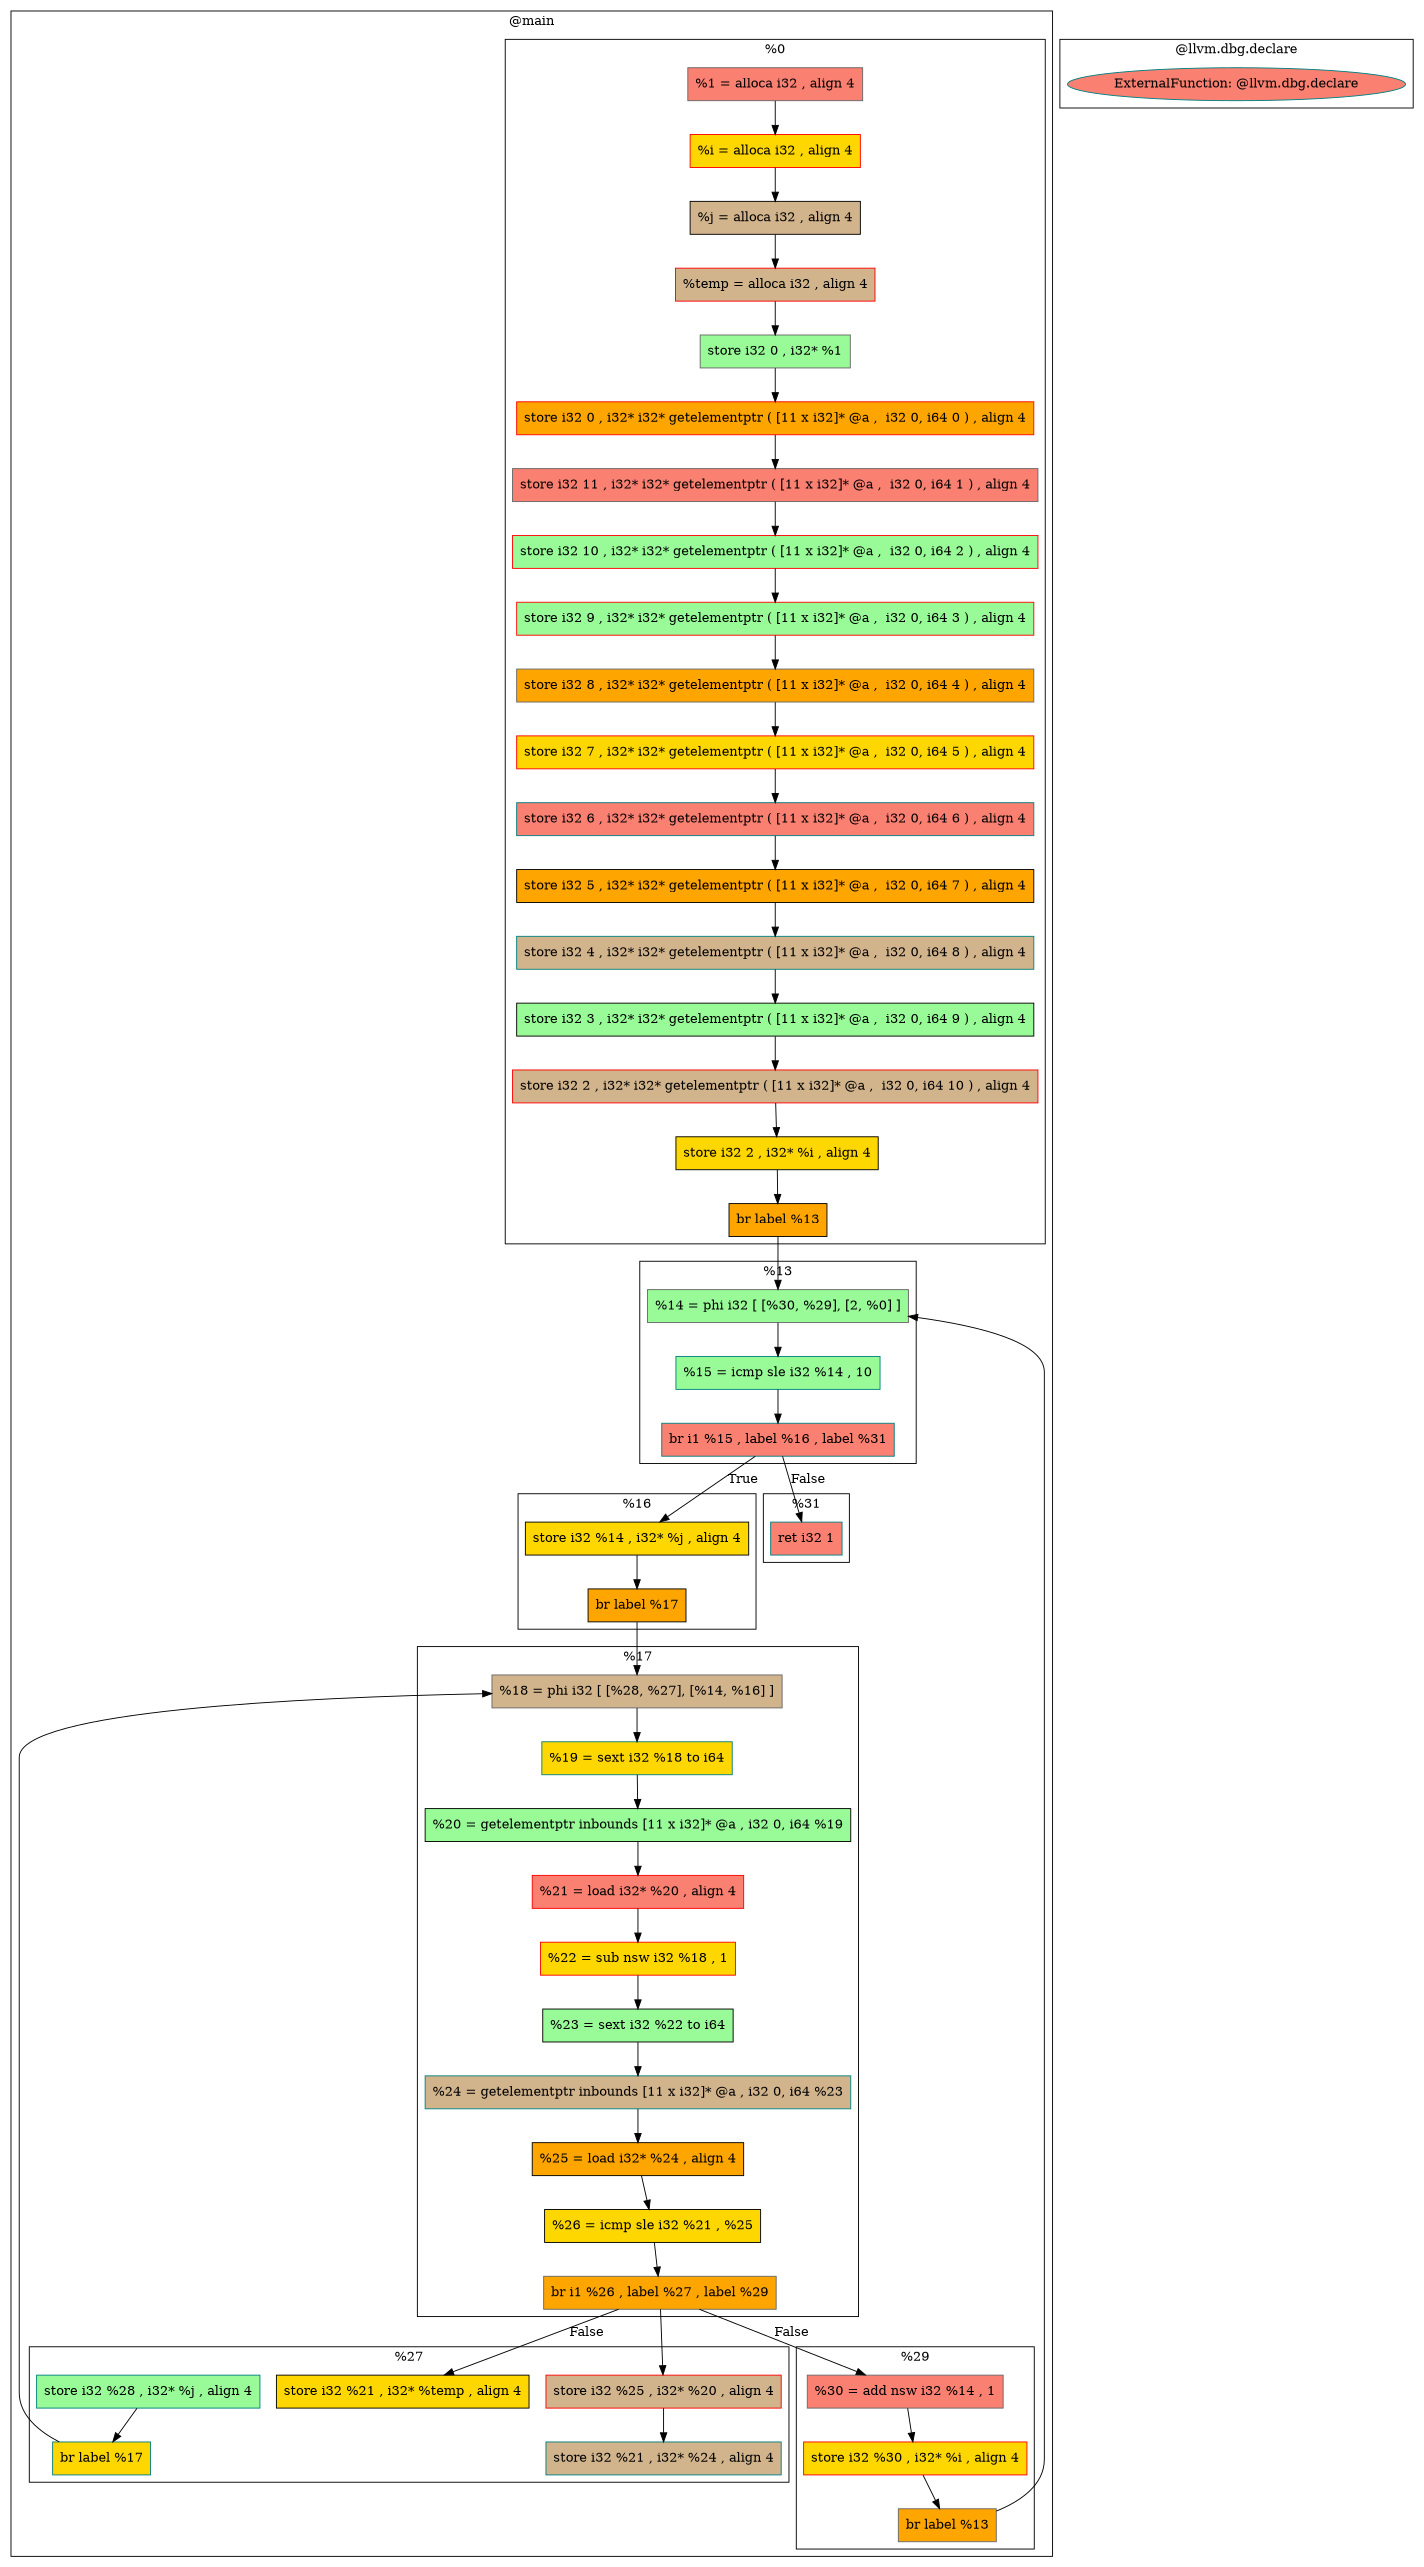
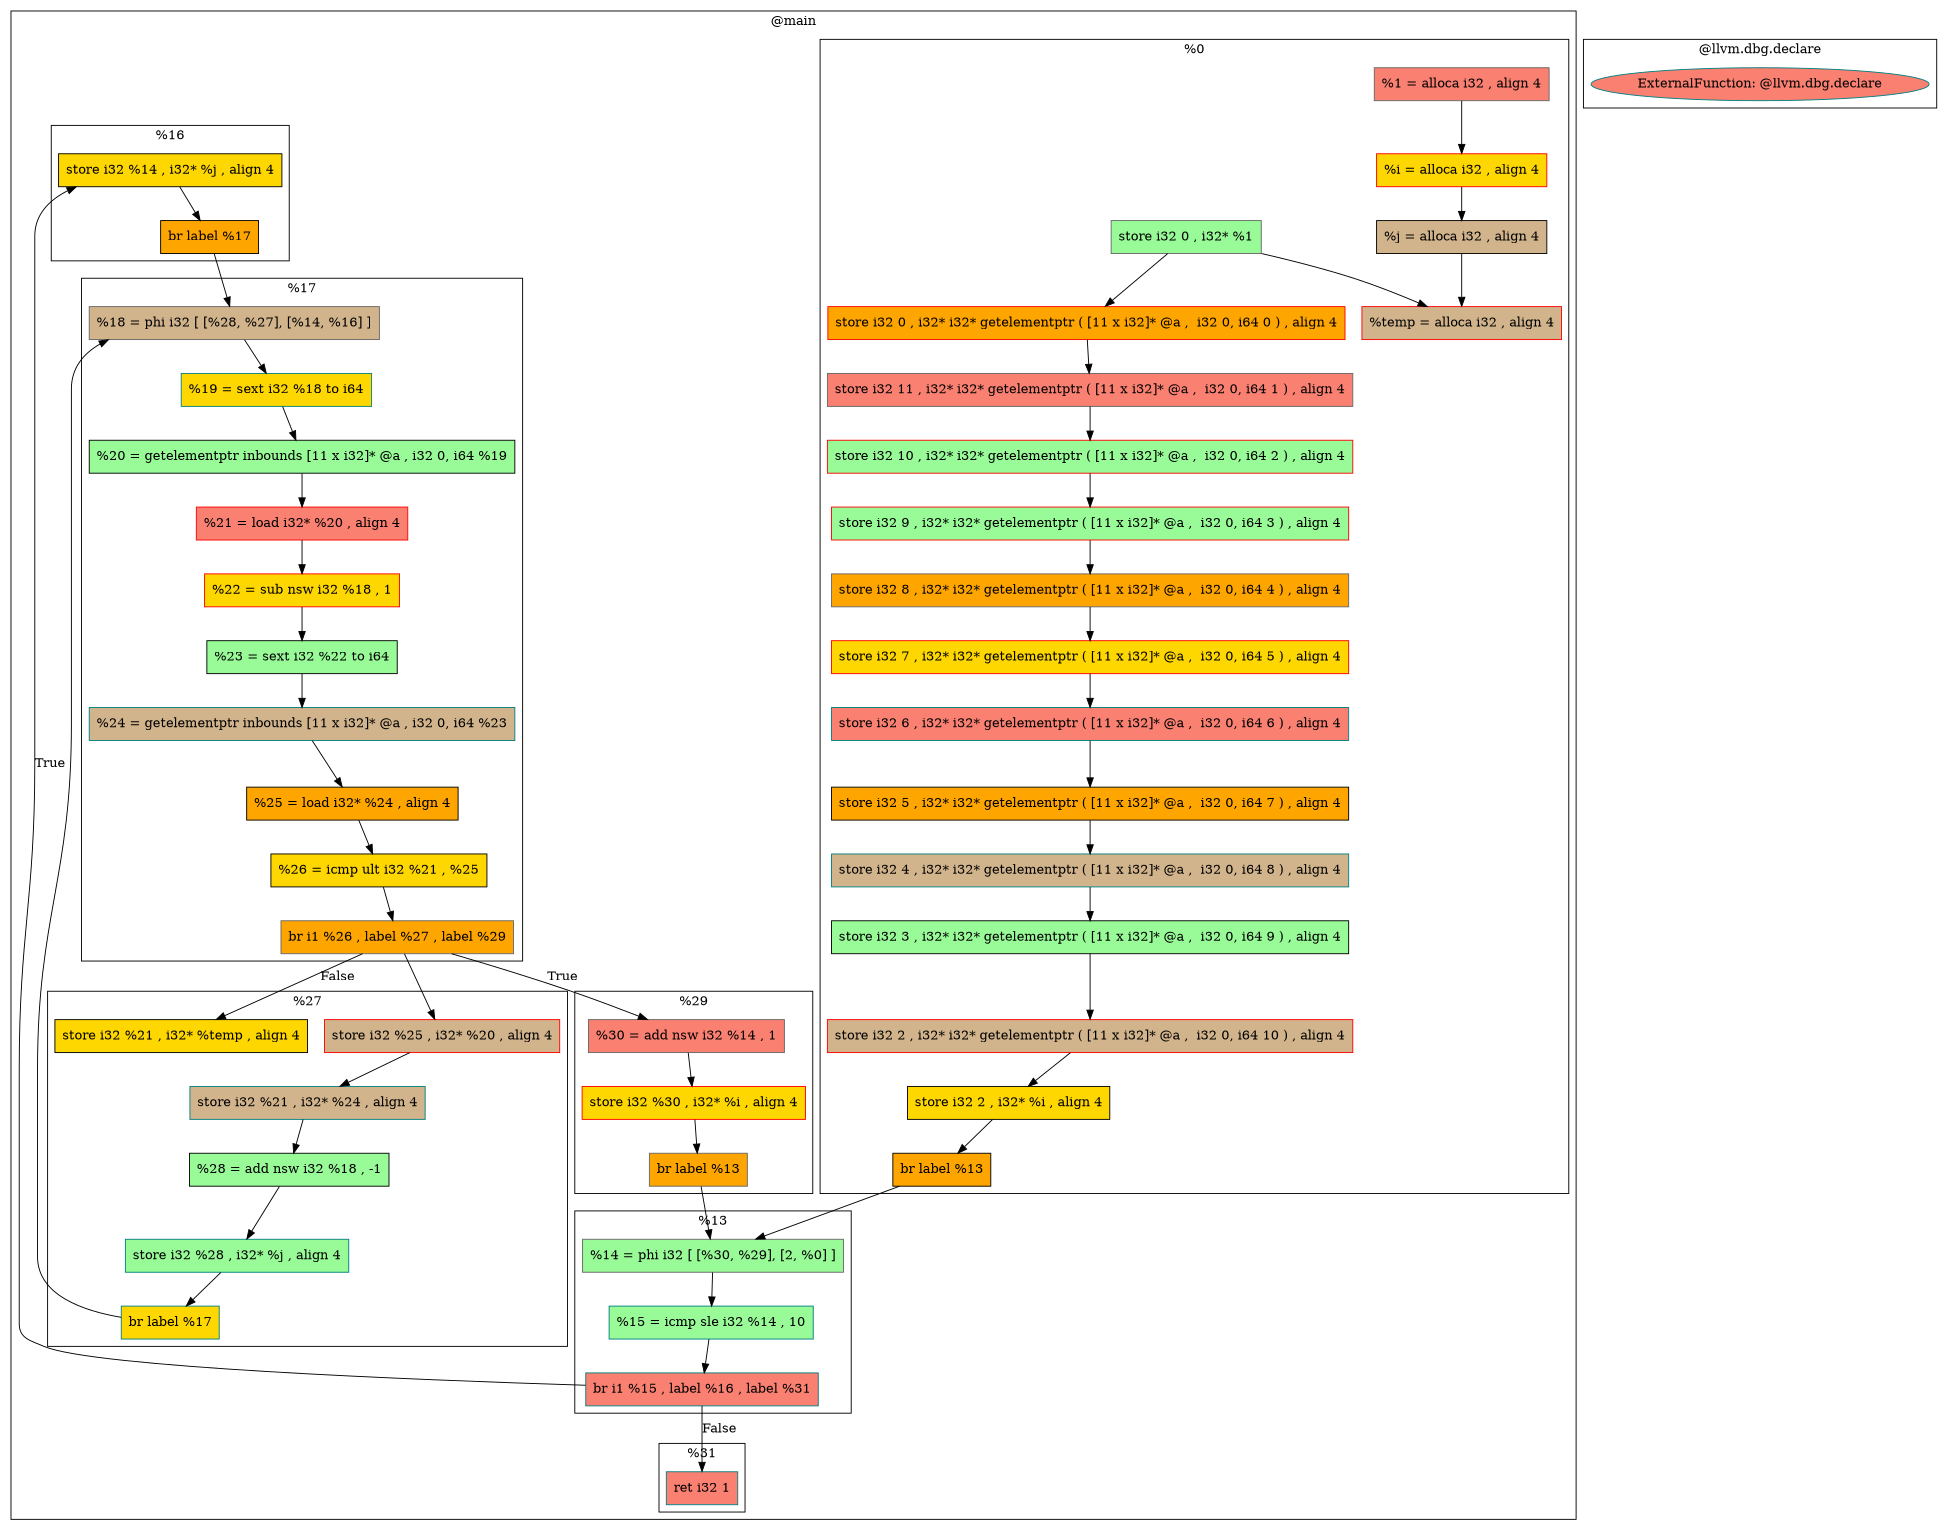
  digraph {
    node [color=black fillcolor=gold shape=box style=filled]
    n1 [color=gray40 fillcolor=salmon label="%1 = alloca i32 , align 4"]
    n2 [color=red label="%i = alloca i32 , align 4"]
    n3 [fillcolor=tan label="%j = alloca i32 , align 4"]
    n4 [color=red fillcolor=tan label="%temp = alloca i32 , align 4"]
    n5 [color=gray40 fillcolor=palegreen label="store i32 0 , i32* %1"]
    n6 [color=red fillcolor=orange label="store i32 0 , i32* i32* getelementptr ( [11 x i32]* @a ,  i32 0, i64 0 ) , align 4"]
    n7 [color=gray40 fillcolor=salmon label="store i32 11 , i32* i32* getelementptr ( [11 x i32]* @a ,  i32 0, i64 1 ) , align 4"]
    n8 [color=red fillcolor=palegreen label="store i32 10 , i32* i32* getelementptr ( [11 x i32]* @a ,  i32 0, i64 2 ) , align 4"]
    n9 [color=red fillcolor=palegreen label="store i32 9 , i32* i32* getelementptr ( [11 x i32]* @a ,  i32 0, i64 3 ) , align 4"]
    n10 [color=gray40 fillcolor=orange label="store i32 8 , i32* i32* getelementptr ( [11 x i32]* @a ,  i32 0, i64 4 ) , align 4"]
    n11 [color=red label="store i32 7 , i32* i32* getelementptr ( [11 x i32]* @a ,  i32 0, i64 5 ) , align 4"]
    n12 [color=teal fillcolor=salmon label="store i32 6 , i32* i32* getelementptr ( [11 x i32]* @a ,  i32 0, i64 6 ) , align 4"]
    n13 [fillcolor=orange label="store i32 5 , i32* i32* getelementptr ( [11 x i32]* @a ,  i32 0, i64 7 ) , align 4"]
    n14 [color=teal fillcolor=tan label="store i32 4 , i32* i32* getelementptr ( [11 x i32]* @a ,  i32 0, i64 8 ) , align 4"]
    n15 [fillcolor=palegreen label="store i32 3 , i32* i32* getelementptr ( [11 x i32]* @a ,  i32 0, i64 9 ) , align 4"]
    n16 [color=red fillcolor=tan label="store i32 2 , i32* i32* getelementptr ( [11 x i32]* @a ,  i32 0, i64 10 ) , align 4"]
    n17 [label="store i32 2 , i32* %i , align 4"]
    n18 [fillcolor=orange label="br label %13"]
    n19 [color=gray40 fillcolor=palegreen label="%14 = phi i32 [ [%30, %29], [2, %0] ]"]
    n20 [color=teal fillcolor=palegreen label="%15 = icmp sle i32 %14 , 10"]
    n21 [color=teal fillcolor=salmon label="br i1 %15 , label %16 , label %31"]
    n22 [label="store i32 %14 , i32* %j , align 4"]
    n23 [fillcolor=orange label="br label %17"]
    n24 [color=gray40 fillcolor=tan label="%18 = phi i32 [ [%28, %27], [%14, %16] ]"]
    n25 [color=teal label="%19 = sext i32 %18 to i64"]
    n26 [fillcolor=palegreen label="%20 = getelementptr inbounds [11 x i32]* @a , i32 0, i64 %19"]
    n27 [color=red fillcolor=salmon label="%21 = load i32* %20 , align 4"]
    n28 [color=red label="%22 = sub nsw i32 %18 , 1"]
    n29 [fillcolor=palegreen label="%23 = sext i32 %22 to i64"]
    n30 [color=teal fillcolor=tan label="%24 = getelementptr inbounds [11 x i32]* @a , i32 0, i64 %23"]
    n31 [fillcolor=orange label="%25 = load i32* %24 , align 4"]
-   n32 [label="%26 = icmp sle i32 %21 , %25"]
+   n32 [label="%26 = icmp ult i32 %21 , %25"]
    n33 [color=gray40 fillcolor=orange label="br i1 %26 , label %27 , label %29"]
    n34 [label="store i32 %21 , i32* %temp , align 4"]
    n35 [color=red fillcolor=tan label="store i32 %25 , i32* %20 , align 4"]
    n36 [color=teal fillcolor=tan label="store i32 %21 , i32* %24 , align 4"]
+   n37 [fillcolor=palegreen label="%28 = add nsw i32 %18 , -1"]
    n38 [color=teal fillcolor=palegreen label="store i32 %28 , i32* %j , align 4"]
    n39 [color=teal label="br label %17"]
    n40 [color=gray40 fillcolor=salmon label="%30 = add nsw i32 %14 , 1"]
    n41 [color=red label="store i32 %30 , i32* %i , align 4"]
    n42 [color=gray40 fillcolor=orange label="br label %13"]
    n43 [color=teal fillcolor=salmon label="ret i32 1"]
    n44 [color=teal fillcolor=salmon label="ExternalFunction: @llvm.dbg.declare" shape=""]
    subgraph cluster_1 {
      label="@main"
      subgraph cluster_2 {
        label="%0"
        n1
        n2
        n3
        n4
        n5
        n6
        n7
        n8
        n9
        n10
        n11
        n12
        n13
        n14
        n15
        n16
        n17
        n18
      }
      subgraph cluster_3 {
        label="%13"
        n19
        n20
        n21
      }
      subgraph cluster_4 {
        label="%16"
        n22
        n23
      }
      subgraph cluster_5 {
        label="%17"
        n24
        n25
        n26
        n27
        n28
        n29
        n30
        n31
        n32
        n33
      }
      subgraph cluster_6 {
        label="%27"
        n34
        n35
        n36
+       n37
        n38
        n39
      }
      subgraph cluster_7 {
        label="%29"
        n40
        n41
        n42
      }
      subgraph cluster_8 {
        label="%31"
        n43
      }
    }
    subgraph cluster_9 {
      label="@llvm.dbg.declare"
      n44
    }
    n1 -> n2
    n2 -> n3
    n3 -> n4
-   n4 -> n5
+   n5 -> n4
    n5 -> n6
    n6 -> n7
    n7 -> n8
    n8 -> n9
    n9 -> n10
    n10 -> n11
    n11 -> n12
    n12 -> n13
    n13 -> n14
    n14 -> n15
    n15 -> n16
    n16 -> n17
    n17 -> n18
    n18 -> n19
    n19 -> n20
    n20 -> n21
    n21 -> n22 [label=True]
    n21 -> n43 [label=False]
    n22 -> n23
    n23 -> n24
    n24 -> n25
    n25 -> n26
    n26 -> n27
    n27 -> n28
    n28 -> n29
    n29 -> n30
    n30 -> n31
    n31 -> n32
    n32 -> n33
    n33 -> n34 [label=False]
    n33 -> n35
-   n33 -> n40 [label=False]
+   n33 -> n40 [label=True]
    n35 -> n36
+   n36 -> n37
+   n37 -> n38
    n38 -> n39
    n39 -> n24
    n40 -> n41
    n41 -> n42
    n42 -> n19
  }
